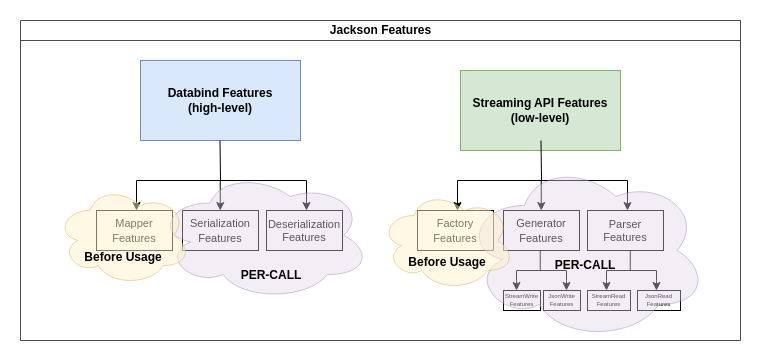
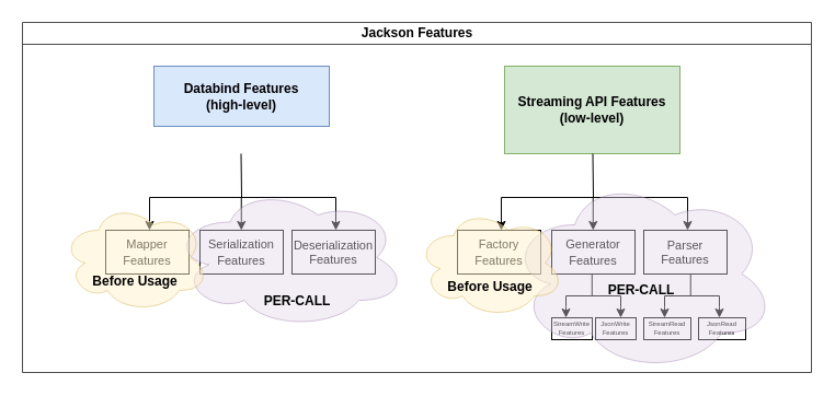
  <mxCell id="0" />
  <mxCell id="1" parent="0" />
  <mxCell id="2" value="Jackson Features" style="swimlane;html=1;startSize=20;horizontal=1;containerType=tree;glass=0;opacity=70;" parent="1" vertex="1"><mxGeometry x="20" y="20" width="720" height="320" as="geometry" /></mxCell>
- <mxCell id="3" value="&lt;b&gt;Databind Features&lt;/b&gt;&lt;div&gt;&lt;b&gt;(high-level)&lt;/b&gt;&lt;/div&gt;" style="rounded=0;whiteSpace=wrap;html=1;fillColor=#dae8fc;strokeColor=#6c8ebf;" vertex="1" parent="2"><mxGeometry x="120" y="40" width="160" height="80" as="geometry" /></mxCell>
- <mxCell id="4" value="&lt;b&gt;Streaming API Features&lt;/b&gt;&lt;div&gt;&lt;b&gt;(low-level)&lt;/b&gt;&lt;/div&gt;" style="rounded=0;whiteSpace=wrap;html=1;fillColor=#d5e8d4;strokeColor=#82b366;" vertex="1" parent="2"><mxGeometry x="440" y="50" width="160" height="80" as="geometry" /></mxCell>
+ <mxCell id="3" value="&lt;b&gt;Databind Features&lt;/b&gt;&lt;div&gt;&lt;b&gt;(high-level)&lt;/b&gt;&lt;/div&gt;" style="rounded=0;whiteSpace=wrap;html=1;fillColor=#dae8fc;strokeColor=#6c8ebf;" vertex="1" parent="2"><mxGeometry x="120" y="40" width="160" height="55" as="geometry" /></mxCell>
+ <mxCell id="4" value="&lt;b&gt;Streaming API Features&lt;/b&gt;&lt;div&gt;&lt;b&gt;(low-level)&lt;/b&gt;&lt;/div&gt;" style="rounded=0;whiteSpace=wrap;html=1;fillColor=#d5e8d4;strokeColor=#82b366;" vertex="1" parent="2"><mxGeometry x="440" y="40" width="160" height="80" as="geometry" /></mxCell>
  <mxCell id="5" value="" style="endArrow=none;html=1;rounded=0;" edge="1" parent="2"><mxGeometry width="50" height="50" relative="1" as="geometry"><mxPoint x="200" y="160" as="sourcePoint" /><mxPoint x="199.5" y="120" as="targetPoint" /><Array as="points" /></mxGeometry></mxCell>
  <mxCell id="6" value="" style="endArrow=none;html=1;rounded=0;" edge="1" parent="2"><mxGeometry width="50" height="50" relative="1" as="geometry"><mxPoint x="116" y="160" as="sourcePoint" /><mxPoint x="286" y="160" as="targetPoint" /></mxGeometry></mxCell>
  <mxCell id="7" value="" style="endArrow=classic;html=1;rounded=0;" edge="1" parent="2"><mxGeometry width="50" height="50" relative="1" as="geometry"><mxPoint x="116" y="160" as="sourcePoint" /><mxPoint x="116" y="190" as="targetPoint" /></mxGeometry></mxCell>
  <mxCell id="8" value="" style="endArrow=classic;html=1;rounded=0;" edge="1" parent="2"><mxGeometry width="50" height="50" relative="1" as="geometry"><mxPoint x="199.75" y="160" as="sourcePoint" /><mxPoint x="199.75" y="190" as="targetPoint" /></mxGeometry></mxCell>
  <mxCell id="9" value="" style="endArrow=classic;html=1;rounded=0;" edge="1" parent="2"><mxGeometry width="50" height="50" relative="1" as="geometry"><mxPoint x="286" y="160" as="sourcePoint" /><mxPoint x="286" y="190" as="targetPoint" /></mxGeometry></mxCell>
  <mxCell id="10" value="&lt;font style=&quot;font-size: 11px;&quot;&gt;Mapper Features&lt;/font&gt;" style="rounded=0;whiteSpace=wrap;html=1;" vertex="1" parent="2"><mxGeometry x="76" y="190" width="76" height="40" as="geometry" /></mxCell>
  <mxCell id="11" value="&lt;font style=&quot;font-size: 11px;&quot;&gt;Serialization Features&lt;/font&gt;" style="rounded=0;whiteSpace=wrap;html=1;" vertex="1" parent="2"><mxGeometry x="162" y="190" width="76" height="40" as="geometry" /></mxCell>
  <mxCell id="12" value="&lt;font style=&quot;font-size: 11px;&quot;&gt;Deserialization&lt;/font&gt;&lt;div style=&quot;font-size: 11px;&quot;&gt;&lt;font style=&quot;font-size: 11px;&quot;&gt;Features&lt;/font&gt;&lt;/div&gt;" style="rounded=0;whiteSpace=wrap;html=1;" vertex="1" parent="2"><mxGeometry x="246" y="190" width="76" height="40" as="geometry" /></mxCell>
  <mxCell id="13" value="" style="endArrow=none;html=1;rounded=0;" edge="1" parent="2"><mxGeometry width="50" height="50" relative="1" as="geometry"><mxPoint x="521" y="160" as="sourcePoint" /><mxPoint x="520.5" y="120" as="targetPoint" /><Array as="points" /></mxGeometry></mxCell>
  <mxCell id="14" value="" style="endArrow=none;html=1;rounded=0;" edge="1" parent="2"><mxGeometry width="50" height="50" relative="1" as="geometry"><mxPoint x="437" y="160" as="sourcePoint" /><mxPoint x="607" y="160" as="targetPoint" /></mxGeometry></mxCell>
  <mxCell id="15" value="" style="endArrow=classic;html=1;rounded=0;" edge="1" parent="2"><mxGeometry width="50" height="50" relative="1" as="geometry"><mxPoint x="437" y="160" as="sourcePoint" /><mxPoint x="437" y="190" as="targetPoint" /></mxGeometry></mxCell>
  <mxCell id="16" value="" style="endArrow=classic;html=1;rounded=0;" edge="1" parent="2"><mxGeometry width="50" height="50" relative="1" as="geometry"><mxPoint x="520.75" y="160" as="sourcePoint" /><mxPoint x="520.75" y="190" as="targetPoint" /></mxGeometry></mxCell>
  <mxCell id="17" value="" style="endArrow=classic;html=1;rounded=0;" edge="1" parent="2"><mxGeometry width="50" height="50" relative="1" as="geometry"><mxPoint x="607" y="160" as="sourcePoint" /><mxPoint x="607" y="190" as="targetPoint" /></mxGeometry></mxCell>
  <mxCell id="18" value="&lt;font style=&quot;font-size: 11px;&quot;&gt;Factory Features&lt;/font&gt;" style="rounded=0;whiteSpace=wrap;html=1;" vertex="1" parent="2"><mxGeometry x="397" y="190" width="76" height="40" as="geometry" /></mxCell>
  <mxCell id="19" value="&lt;font style=&quot;font-size: 11px;&quot;&gt;Generator Features&lt;/font&gt;" style="rounded=0;whiteSpace=wrap;html=1;" vertex="1" parent="2"><mxGeometry x="483" y="190" width="76" height="40" as="geometry" /></mxCell>
  <mxCell id="20" value="&lt;font style=&quot;font-size: 11px;&quot;&gt;Parser&lt;/font&gt;&lt;div style=&quot;font-size: 11px;&quot;&gt;&lt;font style=&quot;font-size: 11px;&quot;&gt;Features&lt;/font&gt;&lt;/div&gt;" style="rounded=0;whiteSpace=wrap;html=1;" vertex="1" parent="2"><mxGeometry x="567" y="190" width="76" height="40" as="geometry" /></mxCell>
  <mxCell id="21" value="" style="endArrow=none;html=1;rounded=0;" edge="1" parent="2"><mxGeometry width="50" height="50" relative="1" as="geometry"><mxPoint x="519.75" y="250" as="sourcePoint" /><mxPoint x="519.75" y="230" as="targetPoint" /></mxGeometry></mxCell>
  <mxCell id="22" value="" style="endArrow=none;html=1;rounded=0;" edge="1" parent="2"><mxGeometry width="50" height="50" relative="1" as="geometry"><mxPoint x="496" y="250" as="sourcePoint" /><mxPoint x="546" y="250" as="targetPoint" /></mxGeometry></mxCell>
  <mxCell id="23" value="" style="endArrow=classic;html=1;rounded=0;" edge="1" parent="2"><mxGeometry width="50" height="50" relative="1" as="geometry"><mxPoint x="496" y="250" as="sourcePoint" /><mxPoint x="496" y="270" as="targetPoint" /><Array as="points"><mxPoint x="496" y="260" /></Array></mxGeometry></mxCell>
  <mxCell id="24" value="" style="endArrow=classic;html=1;rounded=0;" edge="1" parent="2"><mxGeometry width="50" height="50" relative="1" as="geometry"><mxPoint x="546" y="250" as="sourcePoint" /><mxPoint x="546" y="270" as="targetPoint" /><Array as="points"><mxPoint x="546" y="260" /></Array></mxGeometry></mxCell>
  <mxCell id="25" value="&lt;h6 style=&quot;font-size: 6px;&quot;&gt;&lt;span style=&quot;font-weight: normal;&quot;&gt;&lt;font style=&quot;font-size: 6px;&quot;&gt;StreamWrite&lt;br&gt;&lt;/font&gt;&lt;font style=&quot;font-size: 6px;&quot;&gt;Features&lt;/font&gt;&lt;/span&gt;&lt;/h6&gt;" style="rounded=0;whiteSpace=wrap;html=1;" vertex="1" parent="2"><mxGeometry x="483" y="270" width="37" height="20" as="geometry" /></mxCell>
  <mxCell id="26" value="" style="endArrow=none;html=1;rounded=0;" edge="1" parent="2"><mxGeometry width="50" height="50" relative="1" as="geometry"><mxPoint x="609.75" y="250" as="sourcePoint" /><mxPoint x="609.75" y="230" as="targetPoint" /></mxGeometry></mxCell>
  <mxCell id="27" value="" style="endArrow=none;html=1;rounded=0;" edge="1" parent="2"><mxGeometry width="50" height="50" relative="1" as="geometry"><mxPoint x="586" y="250" as="sourcePoint" /><mxPoint x="636" y="250" as="targetPoint" /></mxGeometry></mxCell>
  <mxCell id="28" value="" style="endArrow=classic;html=1;rounded=0;" edge="1" parent="2"><mxGeometry width="50" height="50" relative="1" as="geometry"><mxPoint x="586" y="250" as="sourcePoint" /><mxPoint x="586" y="270" as="targetPoint" /><Array as="points"><mxPoint x="586" y="260" /></Array></mxGeometry></mxCell>
  <mxCell id="29" value="" style="endArrow=classic;html=1;rounded=0;" edge="1" parent="2"><mxGeometry width="50" height="50" relative="1" as="geometry"><mxPoint x="636" y="250" as="sourcePoint" /><mxPoint x="636" y="270" as="targetPoint" /><Array as="points"><mxPoint x="636" y="260" /></Array></mxGeometry></mxCell>
  <mxCell id="30" value="&lt;h6 style=&quot;font-size: 6px;&quot;&gt;&lt;span style=&quot;font-weight: normal;&quot;&gt;&lt;font style=&quot;font-size: 6px;&quot;&gt;JsonWrite&lt;br&gt;&lt;/font&gt;&lt;font style=&quot;font-size: 6px;&quot;&gt;Features&lt;/font&gt;&lt;/span&gt;&lt;/h6&gt;" style="rounded=0;whiteSpace=wrap;html=1;" vertex="1" parent="2"><mxGeometry x="523" y="270" width="37" height="20" as="geometry" /></mxCell>
  <mxCell id="31" value="&lt;h6 style=&quot;font-size: 6px;&quot;&gt;&lt;span style=&quot;font-weight: normal;&quot;&gt;&lt;font style=&quot;font-size: 6px;&quot;&gt;StreamRead&lt;br&gt;&lt;/font&gt;&lt;font style=&quot;font-size: 6px;&quot;&gt;Features&lt;/font&gt;&lt;/span&gt;&lt;/h6&gt;" style="rounded=0;whiteSpace=wrap;html=1;" vertex="1" parent="2"><mxGeometry x="567" y="270" width="43" height="20" as="geometry" /></mxCell>
  <mxCell id="32" value="&lt;h6 style=&quot;font-size: 6px;&quot;&gt;&lt;span style=&quot;font-weight: normal;&quot;&gt;&lt;font style=&quot;font-size: 6px;&quot;&gt;JsonRead&lt;br&gt;&lt;/font&gt;&lt;font style=&quot;font-size: 6px;&quot;&gt;Features&lt;/font&gt;&lt;/span&gt;&lt;/h6&gt;" style="rounded=0;whiteSpace=wrap;html=1;" vertex="1" parent="2"><mxGeometry x="617" y="270" width="43" height="20" as="geometry" /></mxCell>
  <mxCell id="33" value="" style="ellipse;shape=cloud;whiteSpace=wrap;html=1;opacity=40;fillColor=#e1d5e7;strokeColor=#9673a6;" vertex="1" parent="2"><mxGeometry x="136" y="150" width="214" height="130" as="geometry" /></mxCell>
  <mxCell id="34" value="&lt;b&gt;PER-CALL&lt;/b&gt;" style="text;html=1;align=center;verticalAlign=middle;whiteSpace=wrap;rounded=0;" vertex="1" parent="2"><mxGeometry x="216" y="240" width="70" height="30" as="geometry" /></mxCell>
  <mxCell id="35" value="" style="ellipse;shape=cloud;whiteSpace=wrap;html=1;opacity=40;fillColor=#e1d5e7;strokeColor=#9673a6;" vertex="1" parent="2"><mxGeometry x="443" y="140" width="244" height="180" as="geometry" /></mxCell>
  <mxCell id="36" value="&lt;b&gt;PER-CALL&lt;/b&gt;" style="text;html=1;align=center;verticalAlign=middle;whiteSpace=wrap;rounded=0;" vertex="1" parent="2"><mxGeometry x="530" y="230" width="70" height="30" as="geometry" /></mxCell>
  <mxCell id="37" value="&lt;div&gt;&lt;br&gt;&lt;/div&gt;&lt;div&gt;&lt;br&gt;&lt;/div&gt;&lt;div&gt;&lt;br&gt;&lt;/div&gt;&lt;div&gt;&lt;b&gt;Before Usage&lt;/b&gt;&lt;/div&gt;" style="ellipse;shape=cloud;whiteSpace=wrap;html=1;fillColor=#fff2cc;strokeColor=#d6b656;opacity=50;" vertex="1" parent="2"><mxGeometry x="360" y="170" width="134" height="100" as="geometry" /></mxCell>
  <mxCell id="38" value="&lt;div&gt;&lt;br&gt;&lt;/div&gt;&lt;div&gt;&lt;br&gt;&lt;/div&gt;&lt;div&gt;&lt;br&gt;&lt;/div&gt;&lt;div&gt;&lt;b&gt;Before Usage&lt;/b&gt;&lt;/div&gt;" style="ellipse;shape=cloud;whiteSpace=wrap;html=1;fillColor=#fff2cc;strokeColor=#d6b656;opacity=50;" vertex="1" parent="2"><mxGeometry x="36" y="165" width="134" height="100" as="geometry" /></mxCell>
